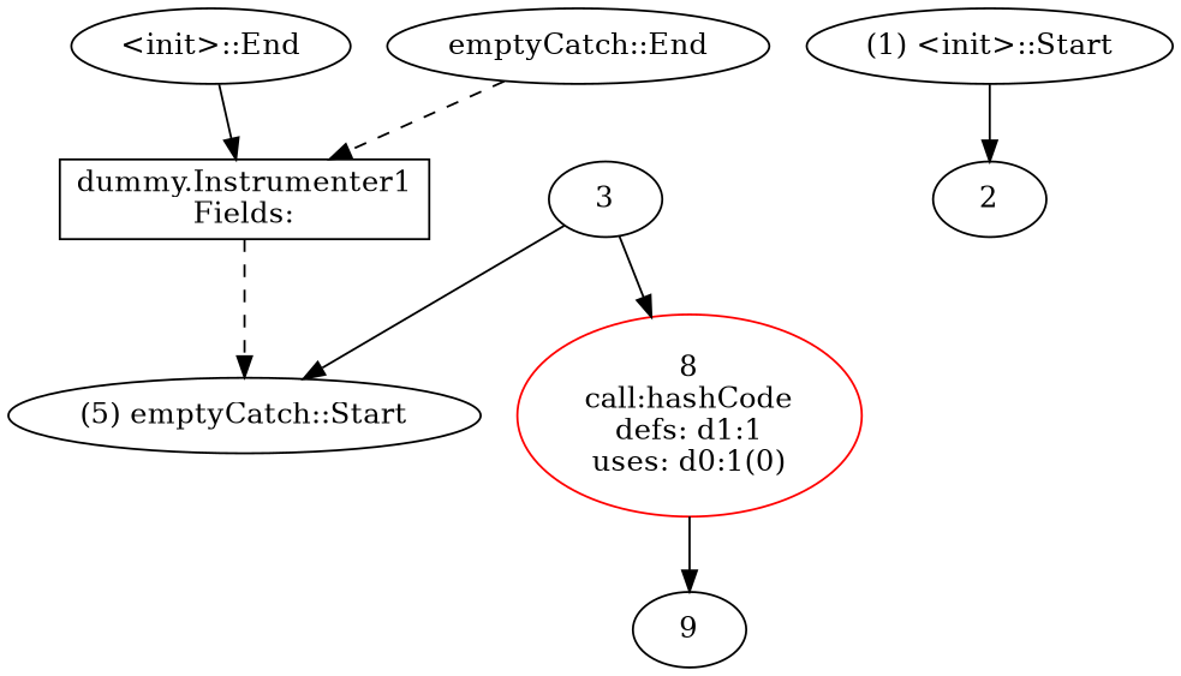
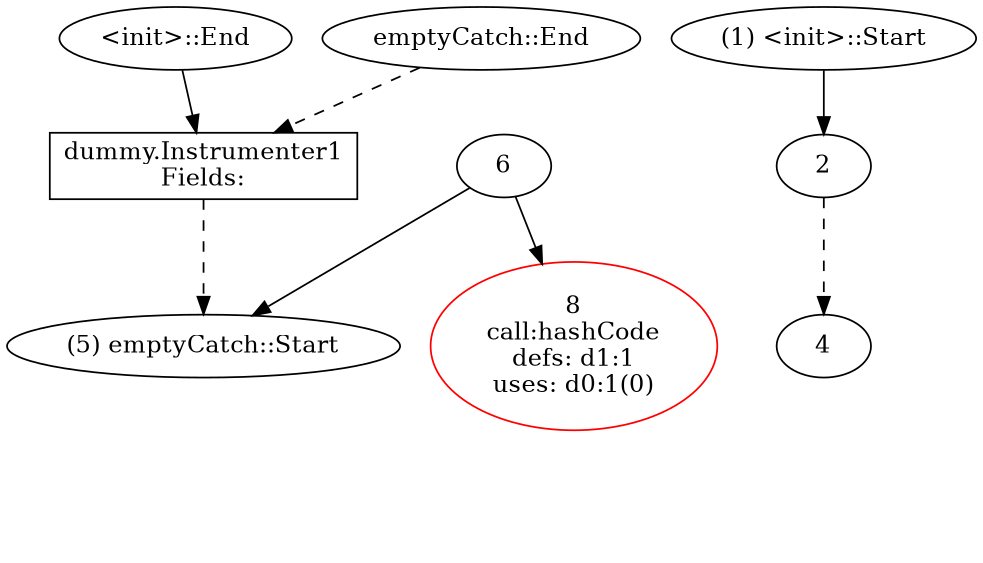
  digraph {
    edge [style=solid]
    n1 [label="dummy.Instrumenter1\nFields:" shape=box]
    n2 [label="(5) emptyCatch::Start"]
    n3 [label="(1) <init>::Start"]
    n4 [label=2]
-   n5 [label=3]
+   n5 [label=6]
    n6 [color=red label="8\ncall:hashCode\ndefs: d1:1\nuses: d0:1(0)"]
-   n8 [label=9]
+   n7 [label=4]
    n9 [label="<init>::End"]
    n10 [label="emptyCatch::End"]
    n1 -> n2 [style=dashed]
    n3 -> n4
+   n4 -> n7 [style=dashed]
    n5 -> n2
    n5 -> n6
-   n6 -> n8
    n9 -> n1
    n10 -> n1 [style=dashed]
  }
